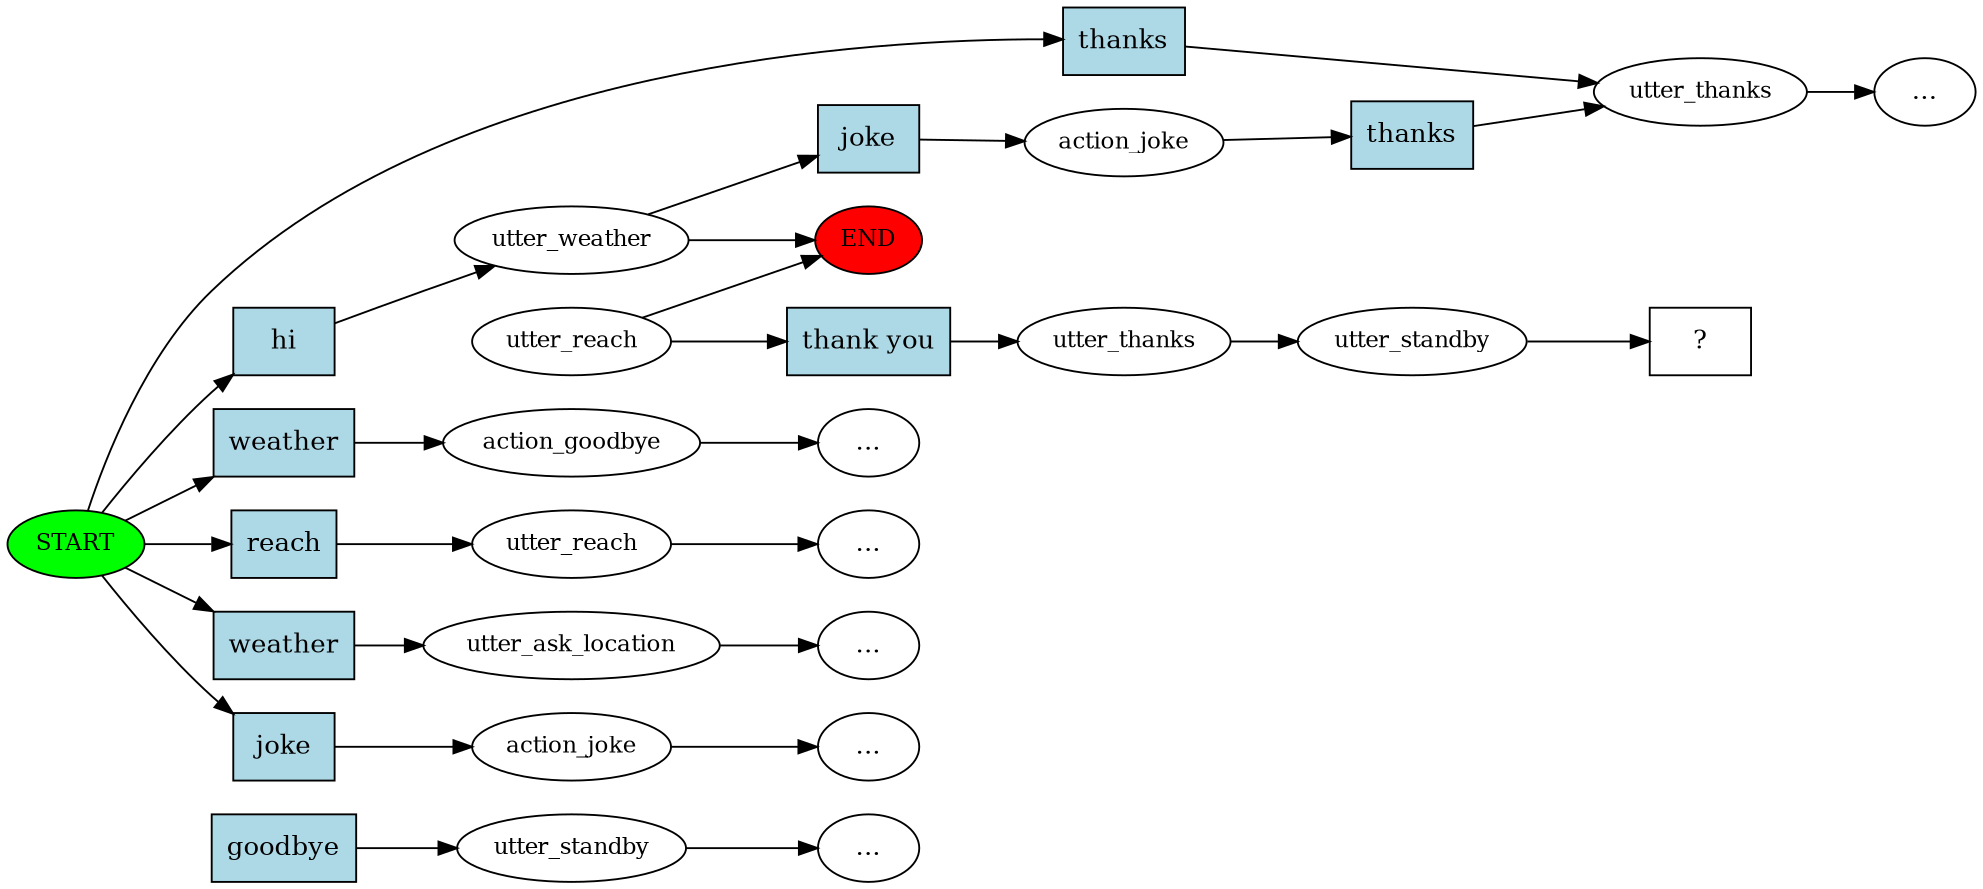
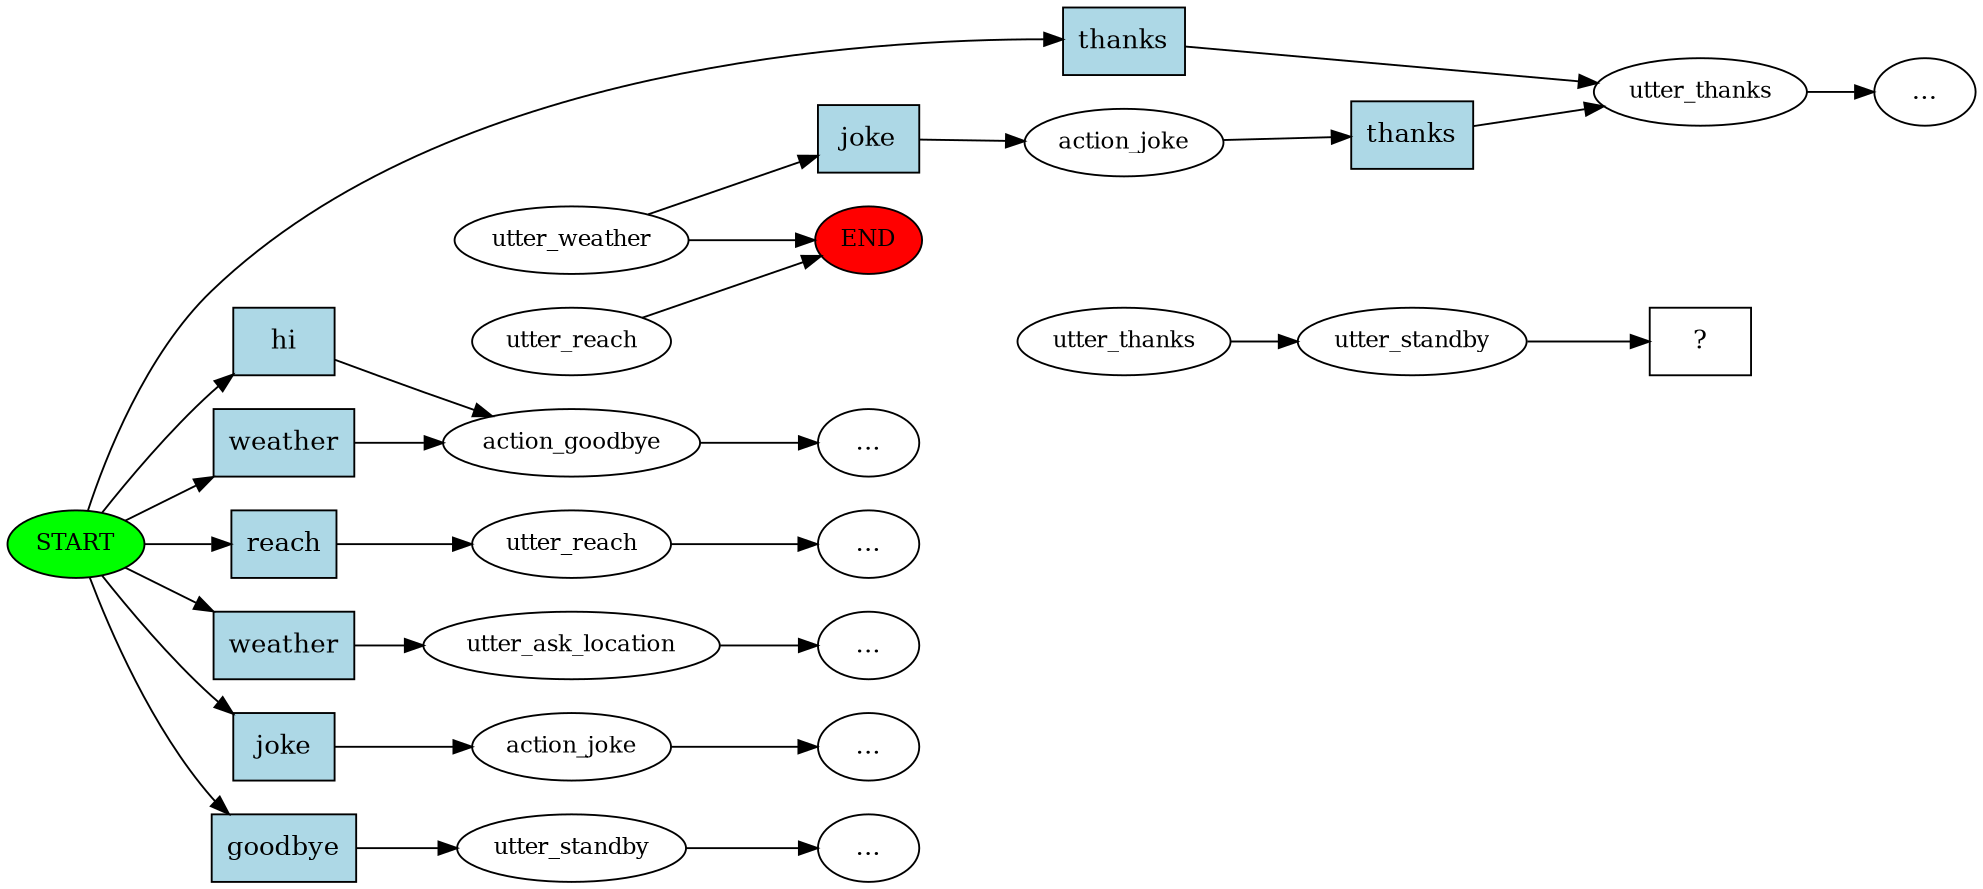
  digraph {
    rankdir=LR
    n1 [fillcolor=green fontsize=12 label=START style=filled]
    n2 [fillcolor=lightblue label=hi shape=rect style=filled]
    n3 [fillcolor=lightblue label=reach shape=rect style=filled]
    n4 [fillcolor=lightblue label=weather shape=rect style=filled]
    n5 [fillcolor=lightblue label=joke shape=rect style=filled]
    n6 [fillcolor=lightblue label=weather shape=rect style=filled]
    n7 [fillcolor=lightblue label=goodbye shape=rect style=filled]
    n8 [fillcolor=lightblue label=thanks shape=rect style=filled]
    n9 [fontsize=12 label=utter_weather]
    n10 [fontsize=12 label=utter_reach]
    n11 [fontsize=12 label=utter_ask_location]
    n12 [fontsize=12 label=action_joke]
    n13 [fontsize=12 label=action_goodbye]
    n14 [fontsize=12 label=utter_standby]
    n15 [fontsize=12 label=utter_thanks]
    n16 [fillcolor=red fontsize=12 label=END style=filled]
    n17 [fillcolor=lightblue label=joke shape=rect style=filled]
    n18 [fontsize=12 label=action_joke]
    n19 [fillcolor=lightblue label=thanks shape=rect style=filled]
    n20 [label="..."]
    n21 [label="..."]
    n22 [label="..."]
    n23 [fontsize=12 label=utter_reach]
-   n24 [fillcolor=lightblue label="thank you" shape=rect style=filled]
    n25 [fontsize=12 label=utter_thanks]
    n26 [label="..."]
    n27 [label="..."]
    n28 [label="..."]
    n29 [fontsize=12 label=utter_standby]
    n30 [label="  ?  " shape=rect]
    n1 -> n2
    n1 -> n3
    n1 -> n4
    n1 -> n5
    n1 -> n6
+   n1 -> n7
    n1 -> n8
-   n2 -> n9
+   n2 -> n13
    n3 -> n10
    n4 -> n11
    n5 -> n12
    n6 -> n13
    n7 -> n14
    n8 -> n15
    n9 -> n16
    n9 -> n17
    n10 -> n21
    n11 -> n22
    n12 -> n26
    n13 -> n27
    n14 -> n28
    n15 -> n20
    n17 -> n18
    n18 -> n19
    n19 -> n15
    n23 -> n16
-   n23 -> n24
-   n24 -> n25
    n25 -> n29
    n29 -> n30
  }
